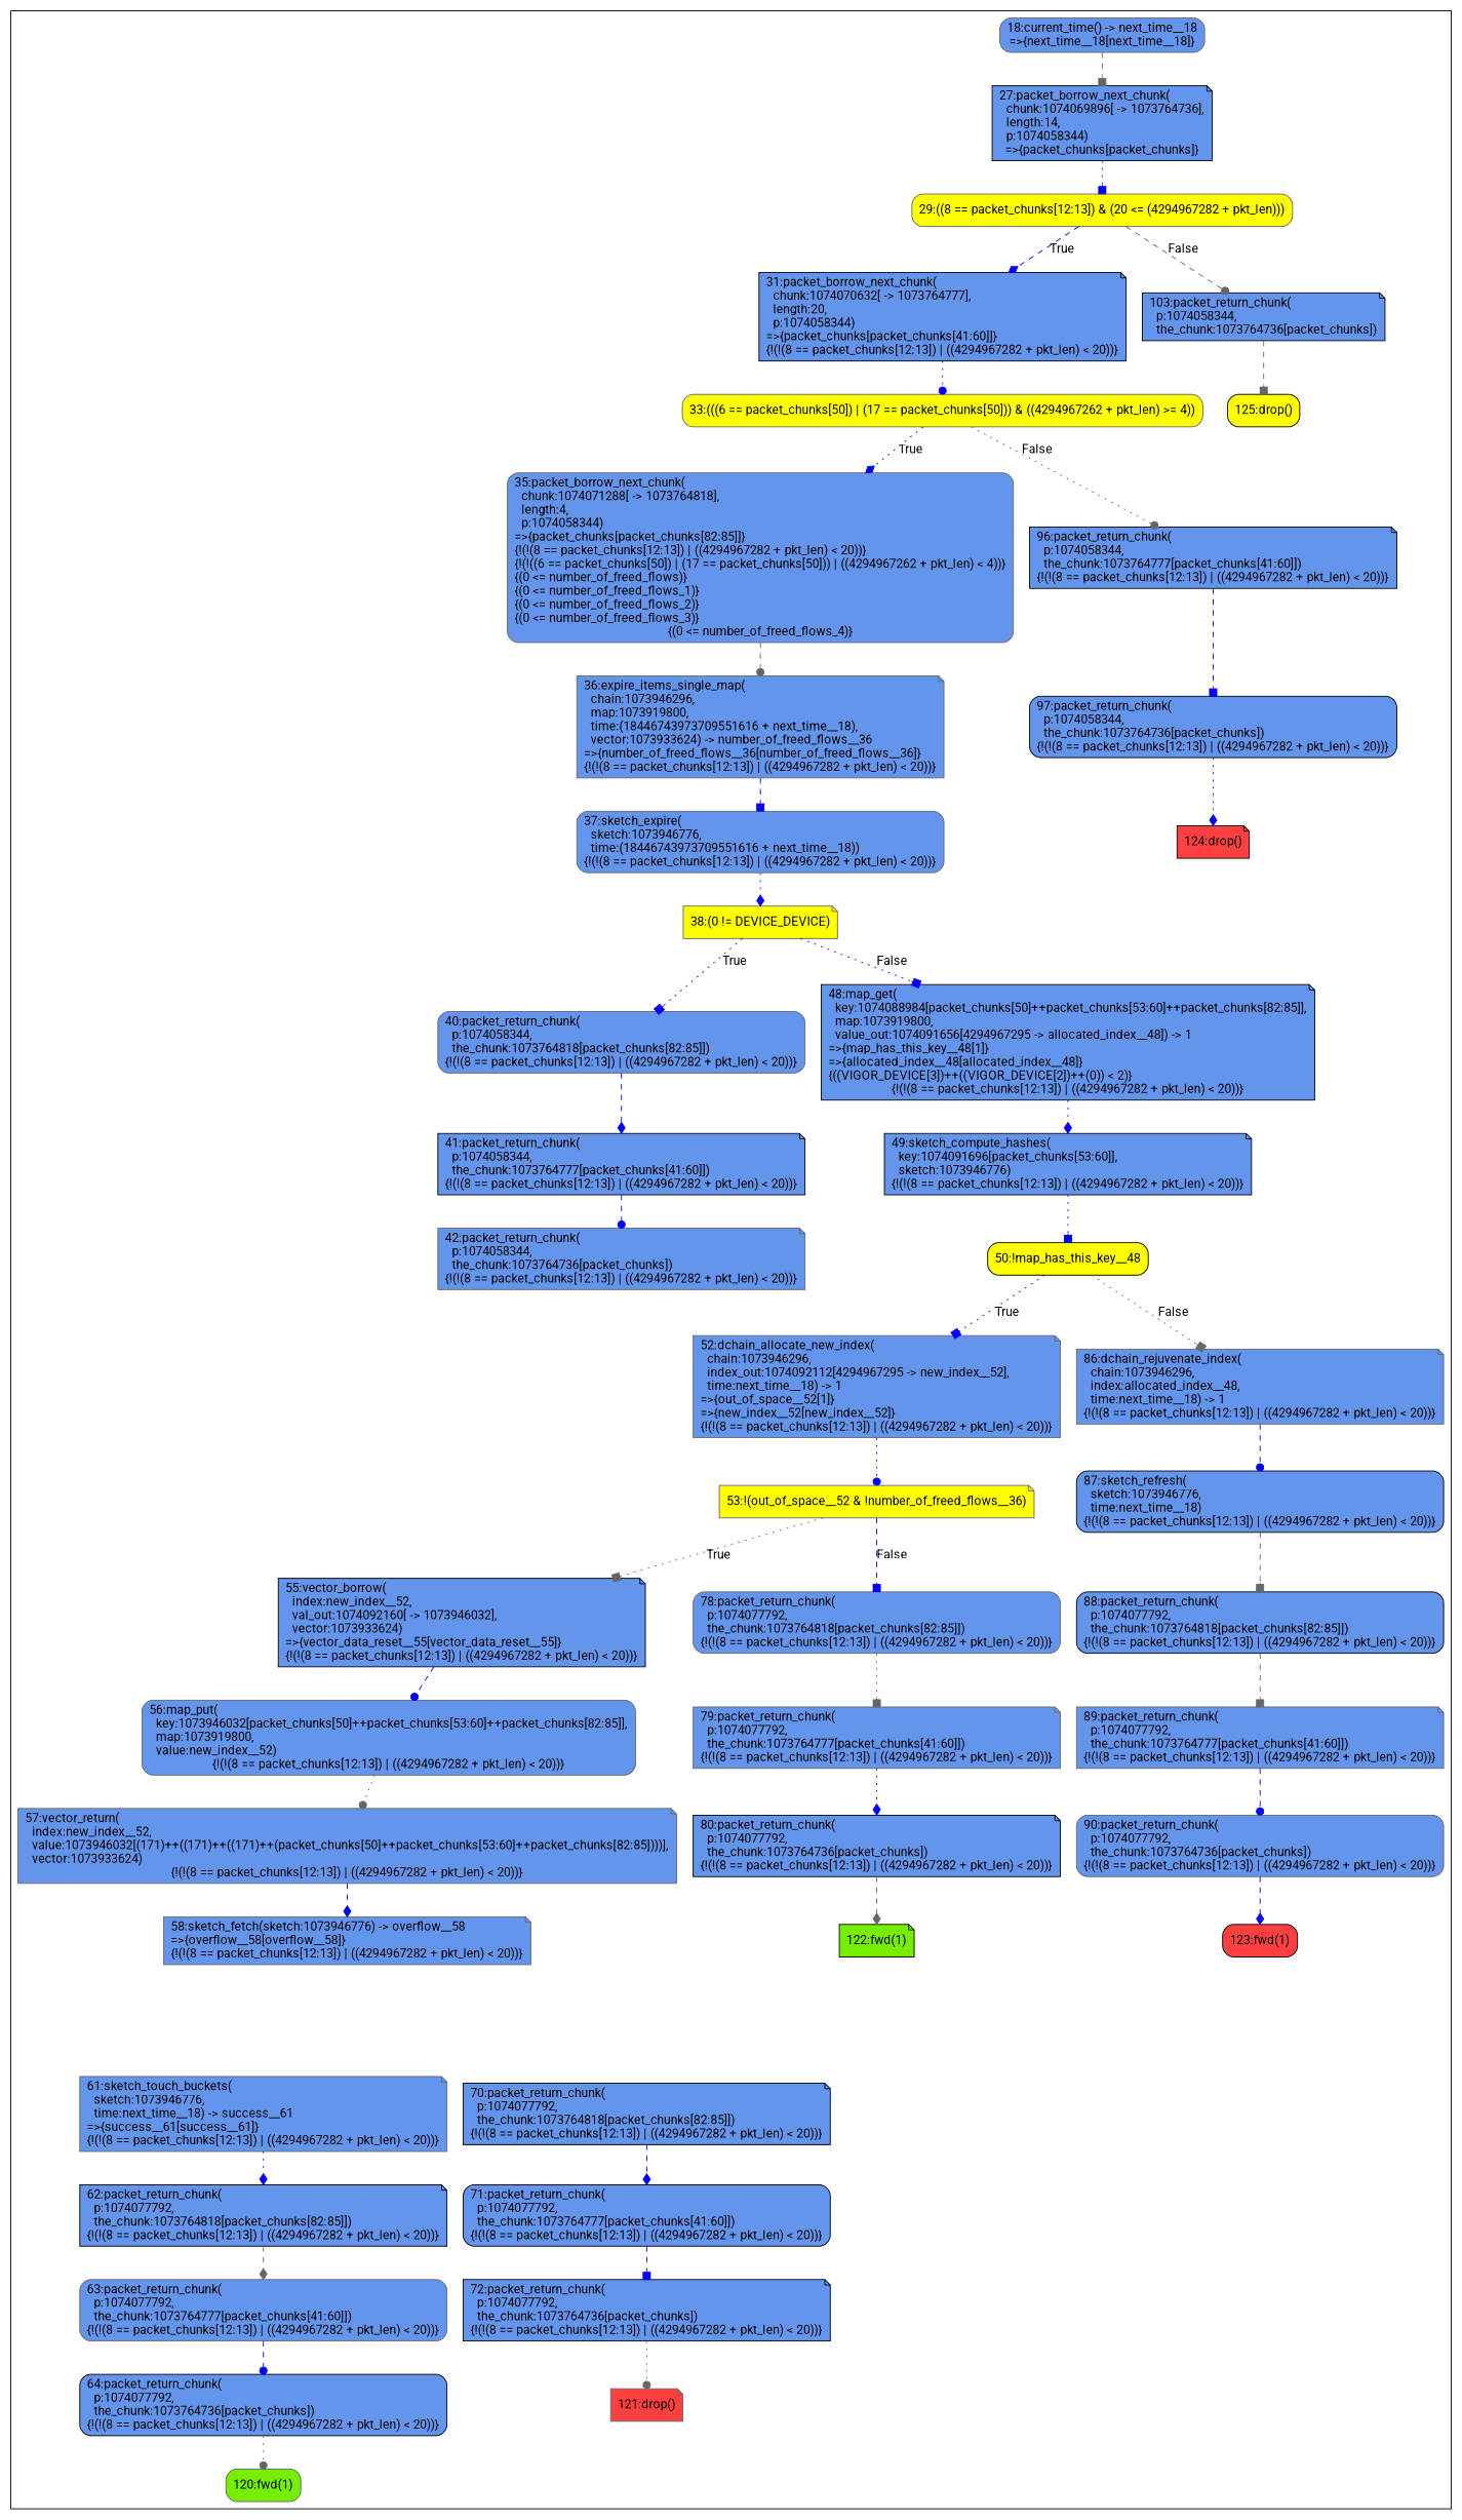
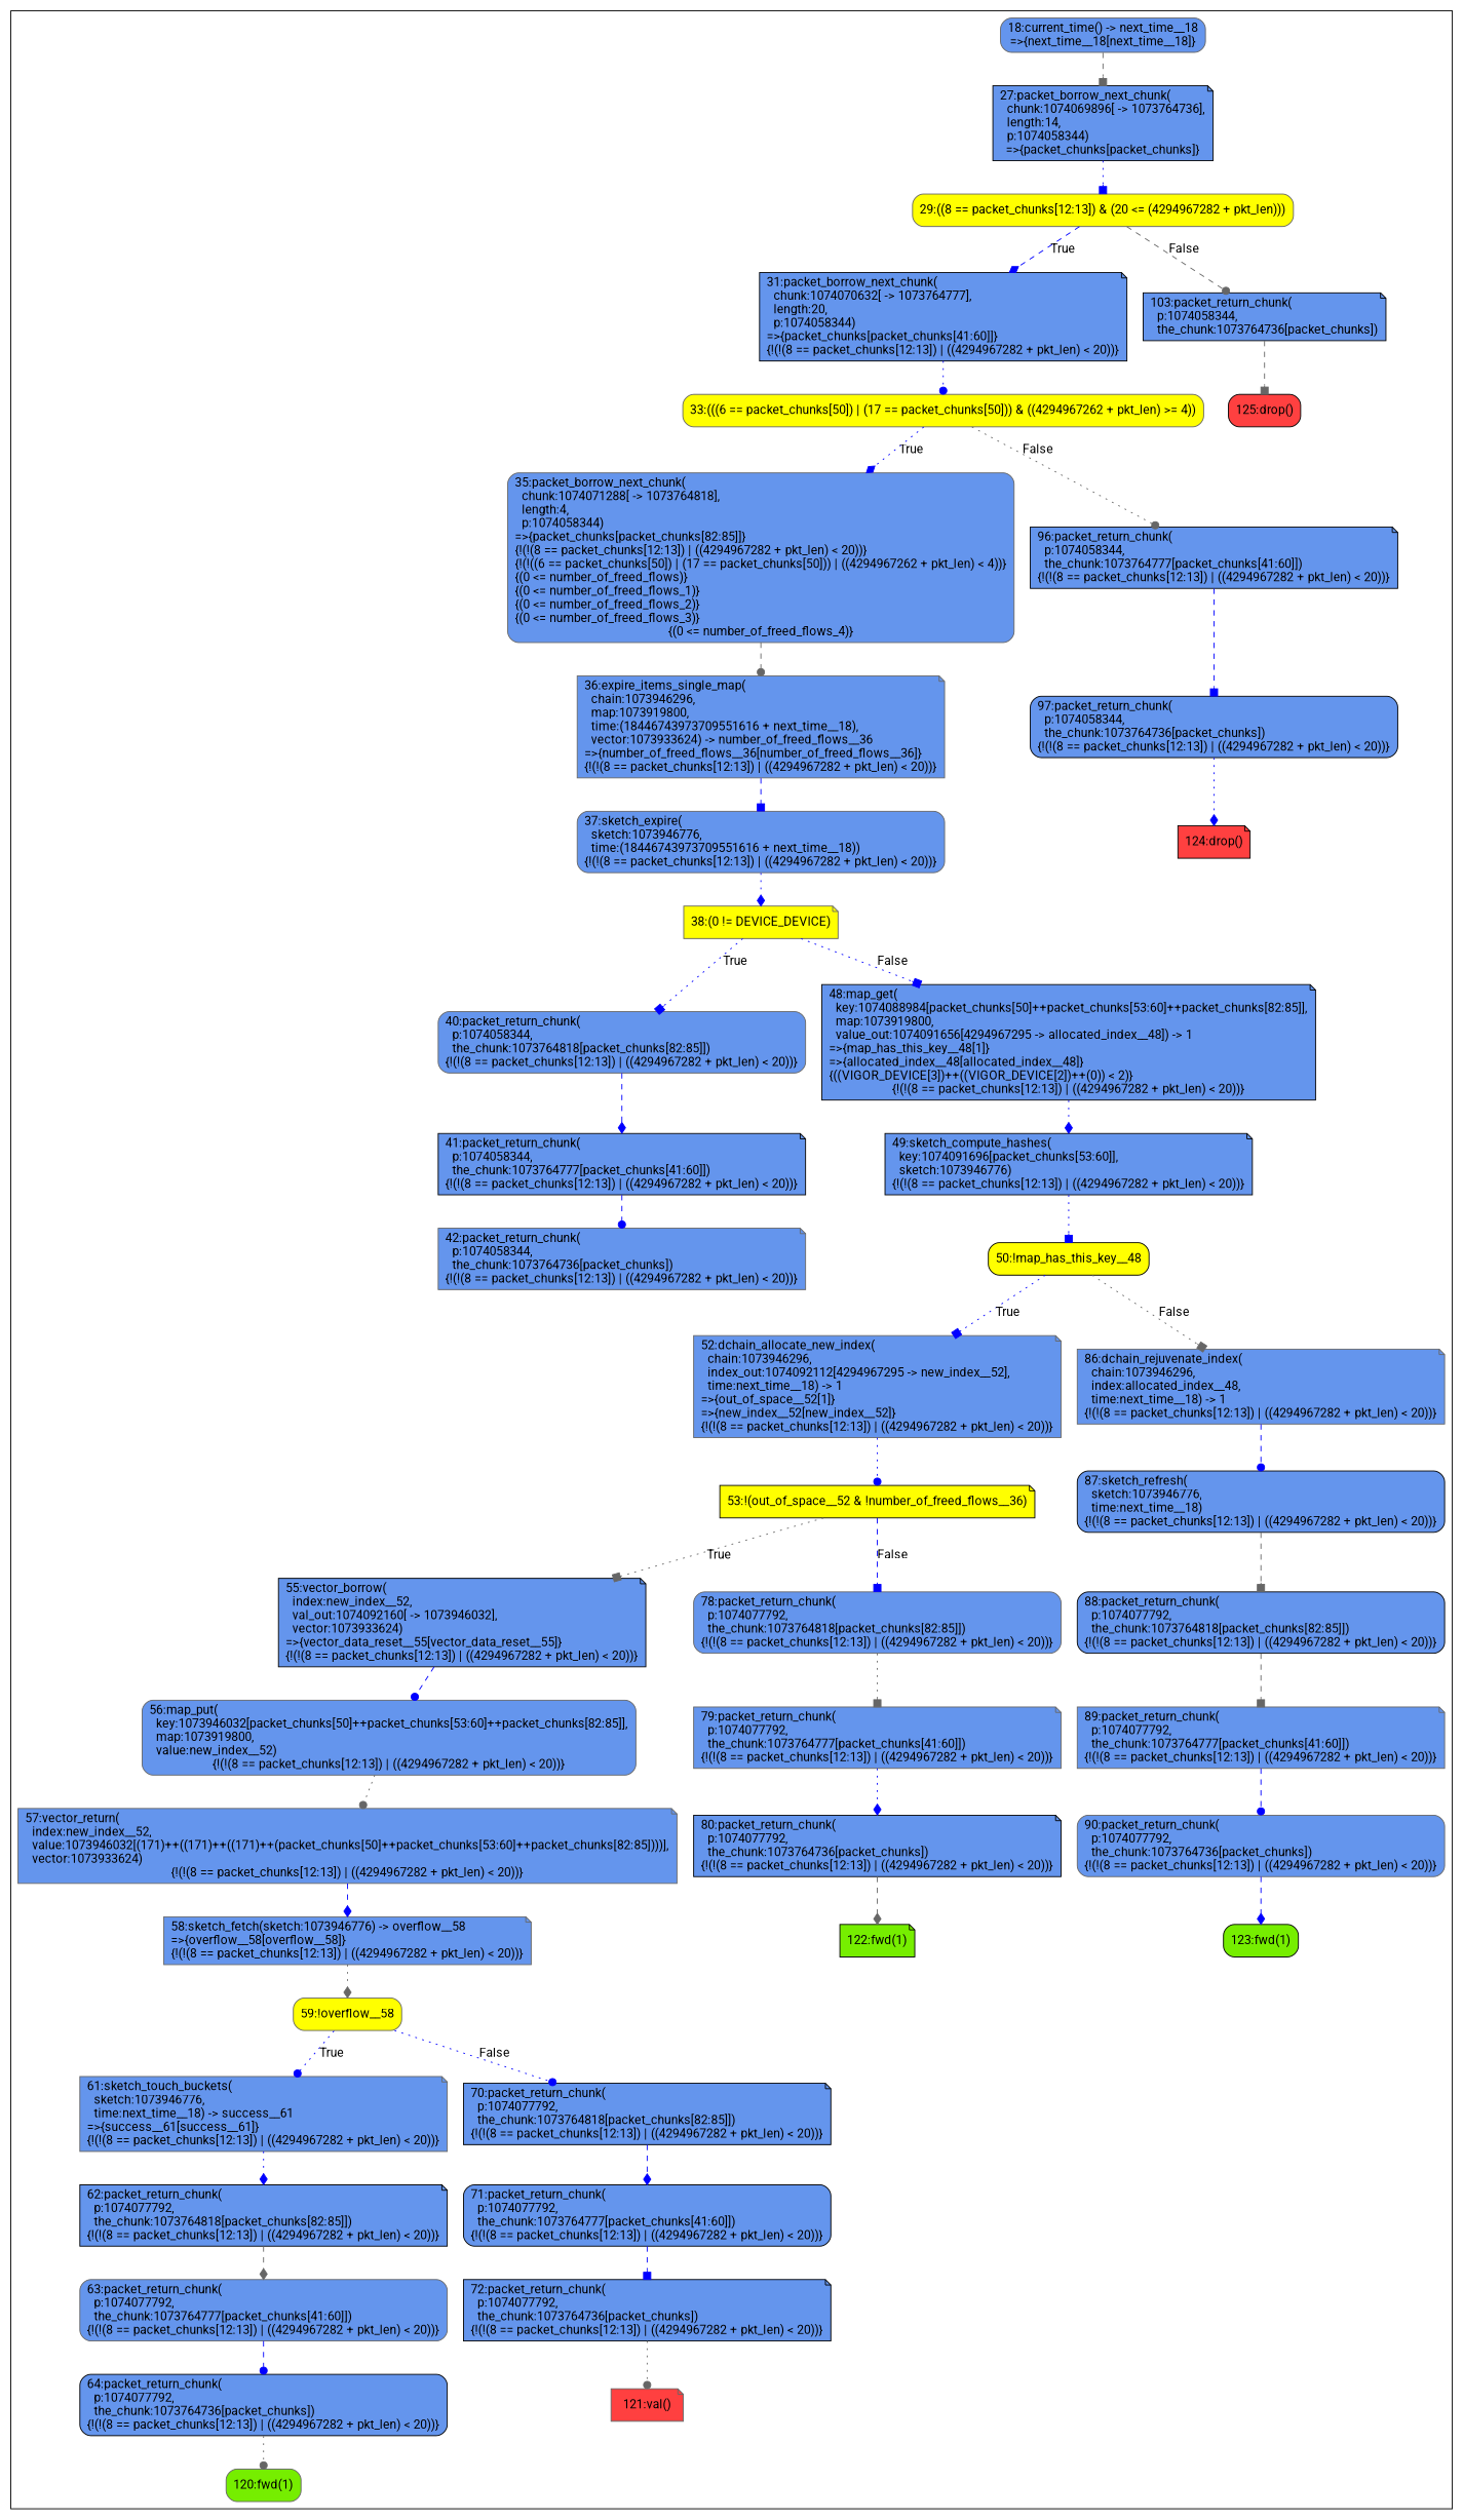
  digraph {
    fontname=Roboto
    node [border=0 color=gray40 fillcolor=cornflowerblue fontname=Roboto shape=note style="rounded,filled"]
    edge [arrowhead=box color=blue fontname=Roboto style=dotted]
    n1 [label="42:packet_return_chunk(\l  p:1074058344,\l  the_chunk:1073764736[packet_chunks])\l{!(!(8 == packet_chunks[12:13]) | ((4294967282 + pkt_len) < 20))}"]
    n2 [color=black label="41:packet_return_chunk(\l  p:1074058344,\l  the_chunk:1073764777[packet_chunks[41:60]])\l{!(!(8 == packet_chunks[12:13]) | ((4294967282 + pkt_len) < 20))}"]
    n3 [label="40:packet_return_chunk(\l  p:1074058344,\l  the_chunk:1073764818[packet_chunks[82:85]])\l{!(!(8 == packet_chunks[12:13]) | ((4294967282 + pkt_len) < 20))}" shape=box]
    n4 [fillcolor=chartreuse2 label="120:fwd(1)" shape=box]
    n5 [color=black label="64:packet_return_chunk(\l  p:1074077792,\l  the_chunk:1073764736[packet_chunks])\l{!(!(8 == packet_chunks[12:13]) | ((4294967282 + pkt_len) < 20))}" shape=box]
    n6 [label="63:packet_return_chunk(\l  p:1074077792,\l  the_chunk:1073764777[packet_chunks[41:60]])\l{!(!(8 == packet_chunks[12:13]) | ((4294967282 + pkt_len) < 20))}" shape=box]
    n7 [color=black label="62:packet_return_chunk(\l  p:1074077792,\l  the_chunk:1073764818[packet_chunks[82:85]])\l{!(!(8 == packet_chunks[12:13]) | ((4294967282 + pkt_len) < 20))}"]
    n8 [label="61:sketch_touch_buckets(\l  sketch:1073946776,\l  time:next_time__18) -> success__61\l=>{success__61[success__61]}\l{!(!(8 == packet_chunks[12:13]) | ((4294967282 + pkt_len) < 20))}"]
-   n9 [fillcolor=brown1 label="121:drop()"]
+   n9 [fillcolor=brown1 label="121:val()"]
    n10 [color=black label="72:packet_return_chunk(\l  p:1074077792,\l  the_chunk:1073764736[packet_chunks])\l{!(!(8 == packet_chunks[12:13]) | ((4294967282 + pkt_len) < 20))}"]
    n11 [color=black label="71:packet_return_chunk(\l  p:1074077792,\l  the_chunk:1073764777[packet_chunks[41:60]])\l{!(!(8 == packet_chunks[12:13]) | ((4294967282 + pkt_len) < 20))}" shape=box]
    n12 [color=black label="70:packet_return_chunk(\l  p:1074077792,\l  the_chunk:1073764818[packet_chunks[82:85]])\l{!(!(8 == packet_chunks[12:13]) | ((4294967282 + pkt_len) < 20))}"]
+   n13 [fillcolor=yellow label="59:!overflow__58" shape=box]
    n14 [label="58:sketch_fetch(sketch:1073946776) -> overflow__58\l=>{overflow__58[overflow__58]}\l{!(!(8 == packet_chunks[12:13]) | ((4294967282 + pkt_len) < 20))}"]
    n15 [label="57:vector_return(\l  index:new_index__52,\l  value:1073946032[(171)++((171)++((171)++(packet_chunks[50]++packet_chunks[53:60]++packet_chunks[82:85])))],\l  vector:1073933624)\l{!(!(8 == packet_chunks[12:13]) | ((4294967282 + pkt_len) < 20))}"]
    n16 [label="56:map_put(\l  key:1073946032[packet_chunks[50]++packet_chunks[53:60]++packet_chunks[82:85]],\l  map:1073919800,\l  value:new_index__52)\l{!(!(8 == packet_chunks[12:13]) | ((4294967282 + pkt_len) < 20))}" shape=box]
    n17 [color=black label="55:vector_borrow(\l  index:new_index__52,\l  val_out:1074092160[ -> 1073946032],\l  vector:1073933624)\l=>{vector_data_reset__55[vector_data_reset__55]}\l{!(!(8 == packet_chunks[12:13]) | ((4294967282 + pkt_len) < 20))}"]
    n18 [color=black fillcolor=chartreuse2 label="122:fwd(1)"]
    n19 [color=black label="80:packet_return_chunk(\l  p:1074077792,\l  the_chunk:1073764736[packet_chunks])\l{!(!(8 == packet_chunks[12:13]) | ((4294967282 + pkt_len) < 20))}"]
    n20 [label="79:packet_return_chunk(\l  p:1074077792,\l  the_chunk:1073764777[packet_chunks[41:60]])\l{!(!(8 == packet_chunks[12:13]) | ((4294967282 + pkt_len) < 20))}"]
    n21 [label="78:packet_return_chunk(\l  p:1074077792,\l  the_chunk:1073764818[packet_chunks[82:85]])\l{!(!(8 == packet_chunks[12:13]) | ((4294967282 + pkt_len) < 20))}" shape=box]
-   n22 [fillcolor=yellow label="53:!(out_of_space__52 & !number_of_freed_flows__36)"]
+   n22 [color=black fillcolor=yellow label="53:!(out_of_space__52 & !number_of_freed_flows__36)"]
    n23 [label="52:dchain_allocate_new_index(\l  chain:1073946296,\l  index_out:1074092112[4294967295 -> new_index__52],\l  time:next_time__18) -> 1\l=>{out_of_space__52[1]}\l=>{new_index__52[new_index__52]}\l{!(!(8 == packet_chunks[12:13]) | ((4294967282 + pkt_len) < 20))}"]
-   n24 [color=black fillcolor=brown1 label="123:fwd(1)" shape=box]
+   n24 [color=black fillcolor=chartreuse2 label="123:fwd(1)" shape=box]
    n25 [label="90:packet_return_chunk(\l  p:1074077792,\l  the_chunk:1073764736[packet_chunks])\l{!(!(8 == packet_chunks[12:13]) | ((4294967282 + pkt_len) < 20))}" shape=box]
    n26 [label="89:packet_return_chunk(\l  p:1074077792,\l  the_chunk:1073764777[packet_chunks[41:60]])\l{!(!(8 == packet_chunks[12:13]) | ((4294967282 + pkt_len) < 20))}"]
    n27 [color=black label="88:packet_return_chunk(\l  p:1074077792,\l  the_chunk:1073764818[packet_chunks[82:85]])\l{!(!(8 == packet_chunks[12:13]) | ((4294967282 + pkt_len) < 20))}" shape=box]
    n28 [color=black label="87:sketch_refresh(\l  sketch:1073946776,\l  time:next_time__18)\l{!(!(8 == packet_chunks[12:13]) | ((4294967282 + pkt_len) < 20))}" shape=box]
    n29 [label="86:dchain_rejuvenate_index(\l  chain:1073946296,\l  index:allocated_index__48,\l  time:next_time__18) -> 1\l{!(!(8 == packet_chunks[12:13]) | ((4294967282 + pkt_len) < 20))}"]
    n30 [color=black fillcolor=yellow label="50:!map_has_this_key__48" shape=box]
    n31 [color=black label="49:sketch_compute_hashes(\l  key:1074091696[packet_chunks[53:60]],\l  sketch:1073946776)\l{!(!(8 == packet_chunks[12:13]) | ((4294967282 + pkt_len) < 20))}"]
    n32 [color=black label="48:map_get(\l  key:1074088984[packet_chunks[50]++packet_chunks[53:60]++packet_chunks[82:85]],\l  map:1073919800,\l  value_out:1074091656[4294967295 -> allocated_index__48]) -> 1\l=>{map_has_this_key__48[1]}\l=>{allocated_index__48[allocated_index__48]}\l{((VIGOR_DEVICE[3])++((VIGOR_DEVICE[2])++(0)) < 2)}\l{!(!(8 == packet_chunks[12:13]) | ((4294967282 + pkt_len) < 20))}"]
    n33 [fillcolor=yellow label="38:(0 != DEVICE_DEVICE)"]
    n34 [label="37:sketch_expire(\l  sketch:1073946776,\l  time:(18446743973709551616 + next_time__18))\l{!(!(8 == packet_chunks[12:13]) | ((4294967282 + pkt_len) < 20))}" shape=box]
    n35 [label="36:expire_items_single_map(\l  chain:1073946296,\l  map:1073919800,\l  time:(18446743973709551616 + next_time__18),\l  vector:1073933624) -> number_of_freed_flows__36\l=>{number_of_freed_flows__36[number_of_freed_flows__36]}\l{!(!(8 == packet_chunks[12:13]) | ((4294967282 + pkt_len) < 20))}"]
    n36 [label="35:packet_borrow_next_chunk(\l  chunk:1074071288[ -> 1073764818],\l  length:4,\l  p:1074058344)\l=>{packet_chunks[packet_chunks[82:85]]}\l{!(!(8 == packet_chunks[12:13]) | ((4294967282 + pkt_len) < 20))}\l{!(!((6 == packet_chunks[50]) | (17 == packet_chunks[50])) | ((4294967262 + pkt_len) < 4))}\l{(0 <= number_of_freed_flows)}\l{(0 <= number_of_freed_flows_1)}\l{(0 <= number_of_freed_flows_2)}\l{(0 <= number_of_freed_flows_3)}\l{(0 <= number_of_freed_flows_4)}" shape=box]
    n37 [color=black fillcolor=brown1 label="124:drop()"]
    n38 [color=black label="97:packet_return_chunk(\l  p:1074058344,\l  the_chunk:1073764736[packet_chunks])\l{!(!(8 == packet_chunks[12:13]) | ((4294967282 + pkt_len) < 20))}" shape=box]
    n39 [color=black label="96:packet_return_chunk(\l  p:1074058344,\l  the_chunk:1073764777[packet_chunks[41:60]])\l{!(!(8 == packet_chunks[12:13]) | ((4294967282 + pkt_len) < 20))}"]
    n40 [fillcolor=yellow label="33:(((6 == packet_chunks[50]) | (17 == packet_chunks[50])) & ((4294967262 + pkt_len) >= 4))" shape=box]
    n41 [color=black label="31:packet_borrow_next_chunk(\l  chunk:1074070632[ -> 1073764777],\l  length:20,\l  p:1074058344)\l=>{packet_chunks[packet_chunks[41:60]]}\l{!(!(8 == packet_chunks[12:13]) | ((4294967282 + pkt_len) < 20))}"]
-   n42 [color=black fillcolor=yellow label="125:drop()" shape=box]
+   n42 [color=black fillcolor=brown1 label="125:drop()" shape=box]
    n43 [color=black label="103:packet_return_chunk(\l  p:1074058344,\l  the_chunk:1073764736[packet_chunks])"]
    n44 [fillcolor=yellow label="29:((8 == packet_chunks[12:13]) & (20 <= (4294967282 + pkt_len)))" shape=box]
    n45 [color=black label="27:packet_borrow_next_chunk(\l  chunk:1074069896[ -> 1073764736],\l  length:14,\l  p:1074058344)\l=>{packet_chunks[packet_chunks]}"]
    n46 [label="18:current_time() -> next_time__18\l=>{next_time__18[next_time__18]}" shape=box]
    subgraph cluster_1 {
      n1
      n2
      n3
      n4
      n5
      n6
      n7
      n8
      n9
      n10
      n11
      n12
+     n13
      n14
      n15
      n16
      n17
      n18
      n19
      n20
      n21
      n22
      n23
      n24
      n25
      n26
      n27
      n28
      n29
      n30
      n31
      n32
      n33
      n34
      n35
      n36
      n37
      n38
      n39
      n40
      n41
      n42
      n43
      n44
      n45
      n46
    }
    n2 -> n1 [arrowhead=dot style=dashed]
    n3 -> n2 [arrowhead=diamond style=dashed]
    n5 -> n4 [arrowhead=dot color=gray40]
    n6 -> n5 [arrowhead=dot style=dashed]
    n7 -> n6 [arrowhead=diamond color=gray40 style=dashed]
    n8 -> n7 [arrowhead=diamond]
    n10 -> n9 [arrowhead=dot color=gray40]
    n11 -> n10 [style=dashed]
    n12 -> n11 [arrowhead=diamond style=dashed]
+   n13 -> n8 [arrowhead=dot label=True]
+   n13 -> n12 [arrowhead=dot label=False]
+   n14 -> n13 [arrowhead=diamond color=gray40]
    n15 -> n14 [arrowhead=diamond style=dashed]
    n16 -> n15 [arrowhead=dot color=gray40]
    n17 -> n16 [arrowhead=dot style=dashed]
    n19 -> n18 [arrowhead=diamond color=gray40 style=dashed]
    n20 -> n19 [arrowhead=diamond]
    n21 -> n20 [color=gray40]
    n22 -> n17 [color=gray40 label=True]
    n22 -> n21 [label=False style=dashed]
    n23 -> n22 [arrowhead=dot]
    n25 -> n24 [arrowhead=diamond style=dashed]
    n26 -> n25 [arrowhead=dot style=dashed]
    n27 -> n26 [color=gray40 style=dashed]
    n28 -> n27 [color=gray40 style=dashed]
    n29 -> n28 [arrowhead=dot style=dashed]
    n30 -> n23 [label=True]
    n30 -> n29 [color=gray40 label=False]
    n31 -> n30
    n32 -> n31 [arrowhead=diamond]
    n33 -> n3 [label=True]
    n33 -> n32 [label=False]
    n34 -> n33 [arrowhead=diamond]
    n35 -> n34 [style=dashed]
    n36 -> n35 [arrowhead=dot color=gray40 style=dashed]
    n38 -> n37 [arrowhead=diamond]
    n39 -> n38 [style=dashed]
    n40 -> n36 [arrowhead=diamond label=True]
    n40 -> n39 [arrowhead=dot color=gray40 label=False]
    n41 -> n40 [arrowhead=dot]
    n43 -> n42 [color=gray40 style=dashed]
    n44 -> n41 [arrowhead=diamond label=True style=dashed]
    n44 -> n43 [arrowhead=dot color=gray40 label=False style=dashed]
    n45 -> n44
    n46 -> n45 [color=gray40 style=dashed]
  }
